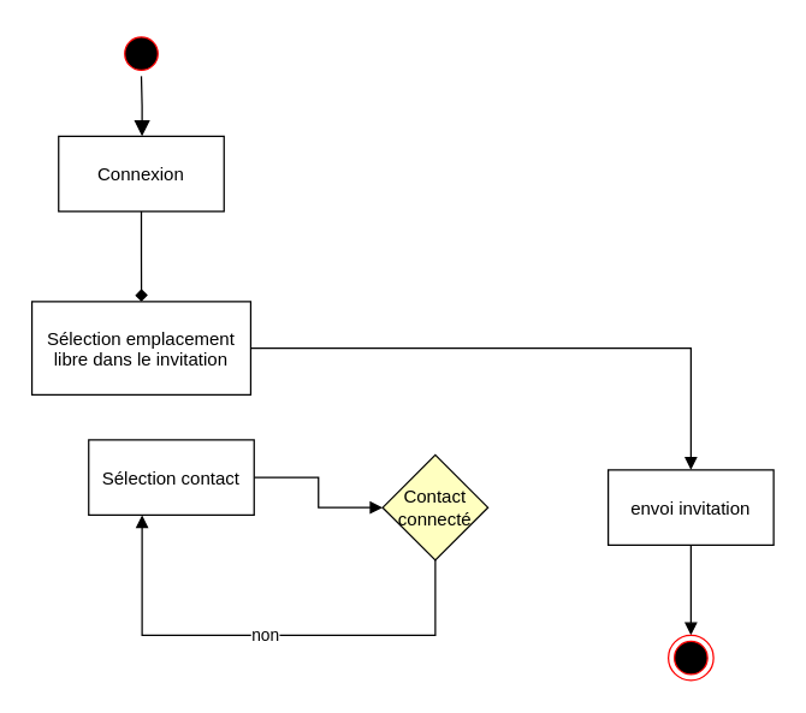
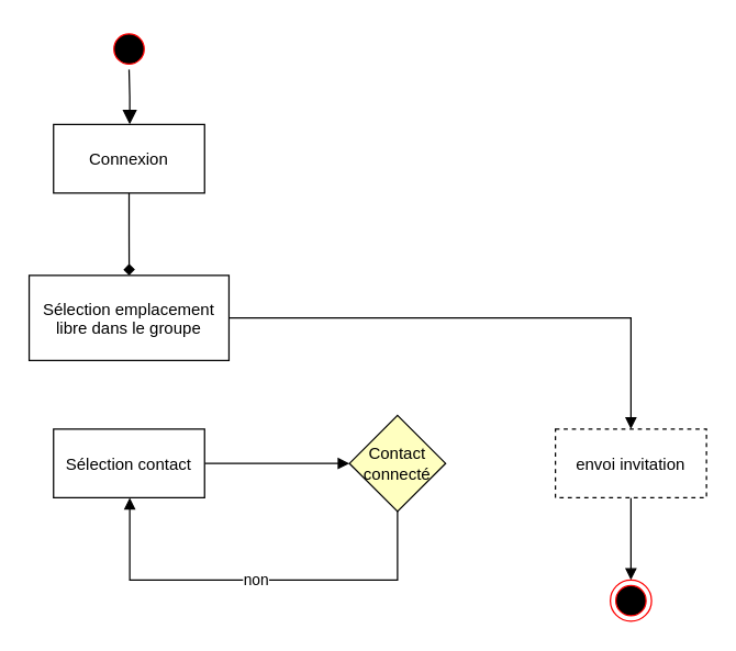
  <mxCell id="0" />
  <mxCell id="1" parent="0" />
  <mxCell id="2" value="" style="ellipse;shape=startState;fillColor=#000000;strokeColor=#ff0000;" vertex="1" parent="1"><mxGeometry x="78.5" y="20" width="30" height="30" as="geometry" /></mxCell>
  <mxCell id="3" value="" style="edgeStyle=elbowEdgeStyle;elbow=horizontal;verticalAlign=bottom;endArrow=block;endSize=8;endFill=1;rounded=0" edge="1" parent="1" source="2" target="5"><mxGeometry x="110" y="50" as="geometry"><mxPoint x="-71" y="-38" as="targetPoint" /></mxGeometry></mxCell>
  <mxCell id="4" style="edgeStyle=orthogonalEdgeStyle;rounded=0;orthogonalLoop=1;jettySize=auto;html=1;strokeColor=#000000;endArrow=diamond;endFill=1;" edge="1" parent="1" source="5" target="7"><mxGeometry relative="1" as="geometry" /></mxCell>
  <mxCell id="5" value="Connexion" style="" vertex="1" parent="1"><mxGeometry x="38.5" y="90" width="110" height="50" as="geometry" /></mxCell>
  <mxCell id="6" style="edgeStyle=orthogonalEdgeStyle;rounded=0;orthogonalLoop=1;jettySize=auto;html=1;endArrow=block;endFill=1;strokeColor=#000000;" edge="1" parent="1" source="7" target="11"><mxGeometry relative="1" as="geometry" /></mxCell>
- <mxCell id="7" value="Sélection emplacement &#10;libre dans le invitation" style="" vertex="1" parent="1"><mxGeometry x="20.75" y="200" width="145.5" height="62" as="geometry" /></mxCell>
+ <mxCell id="7" value="Sélection emplacement &#10;libre dans le groupe" style="" vertex="1" parent="1"><mxGeometry x="20.75" y="200" width="145.5" height="62" as="geometry" /></mxCell>
  <mxCell id="8" style="edgeStyle=orthogonalEdgeStyle;rounded=0;orthogonalLoop=1;jettySize=auto;html=1;endArrow=block;endFill=1;strokeColor=#000000;" edge="1" parent="1" source="9" target="14"><mxGeometry relative="1" as="geometry" /></mxCell>
- <mxCell id="9" value="Sélection contact" style="" vertex="1" parent="1"><mxGeometry x="58.5" y="292" width="110" height="50" as="geometry" /></mxCell>
+ <mxCell id="9" value="Sélection contact" style="" vertex="1" parent="1"><mxGeometry x="38.5" y="312" width="110" height="50" as="geometry" /></mxCell>
  <mxCell id="10" style="edgeStyle=orthogonalEdgeStyle;rounded=0;orthogonalLoop=1;jettySize=auto;html=1;entryX=0.5;entryY=0;entryDx=0;entryDy=0;endArrow=block;endFill=1;strokeColor=#000000;" edge="1" parent="1" source="11" target="12"><mxGeometry relative="1" as="geometry" /></mxCell>
- <mxCell id="11" value="envoi invitation" style="" vertex="1" parent="1"><mxGeometry x="404" y="312" width="110" height="50" as="geometry" /></mxCell>
+ <mxCell id="11" value="envoi invitation" style="dashed=1;" vertex="1" parent="1"><mxGeometry x="404" y="312" width="110" height="50" as="geometry" /></mxCell>
  <mxCell id="12" value="" style="ellipse;shape=endState;fillColor=#000000;strokeColor=#ff0000" vertex="1" parent="1"><mxGeometry x="444" y="422" width="30" height="30" as="geometry" /></mxCell>
  <mxCell id="13" value="non" style="edgeStyle=orthogonalEdgeStyle;rounded=0;orthogonalLoop=1;jettySize=auto;html=1;endArrow=block;endFill=1;strokeColor=#000000;" edge="1" parent="1" source="14" target="9"><mxGeometry relative="1" as="geometry"><Array as="points"><mxPoint x="289" y="422" /><mxPoint x="94" y="422" /></Array></mxGeometry></mxCell>
  <mxCell id="14" value="Contact connecté" style="rhombus;whiteSpace=wrap;html=1;fillColor=#ffffc0;" vertex="1" parent="1"><mxGeometry x="254" y="302" width="70" height="70" as="geometry" /></mxCell>
